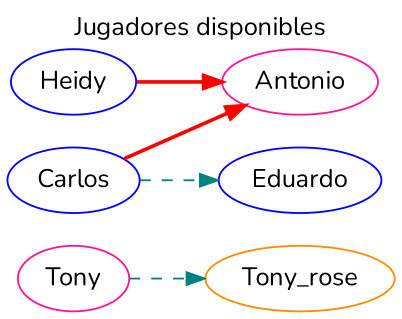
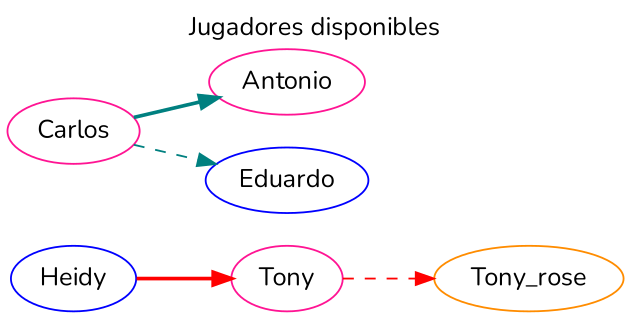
  digraph {
    fontname=Nunito
    label="Jugadores disponibles"
    labelloc=t
    rankdir=LR
    node [color=blue fontname=Nunito]
    edge [color=red fontname=Nunito style=dashed]
    n1 [color=deeppink label=Tony]
    Heidy
    Antonio [color=deeppink]
-   Carlos
+   Carlos [color=deeppink]
    Eduardo
    Tony_rose [color=darkorange]
-   n1 -> Tony_rose [color=teal]
-   Heidy -> Antonio [style=bold]
-   Carlos -> Antonio [style=bold]
+   n1 -> Tony_rose
+   Heidy -> n1 [style=bold]
+   Carlos -> Antonio [color=teal style=bold]
    Carlos -> Eduardo [color=teal]
  }
